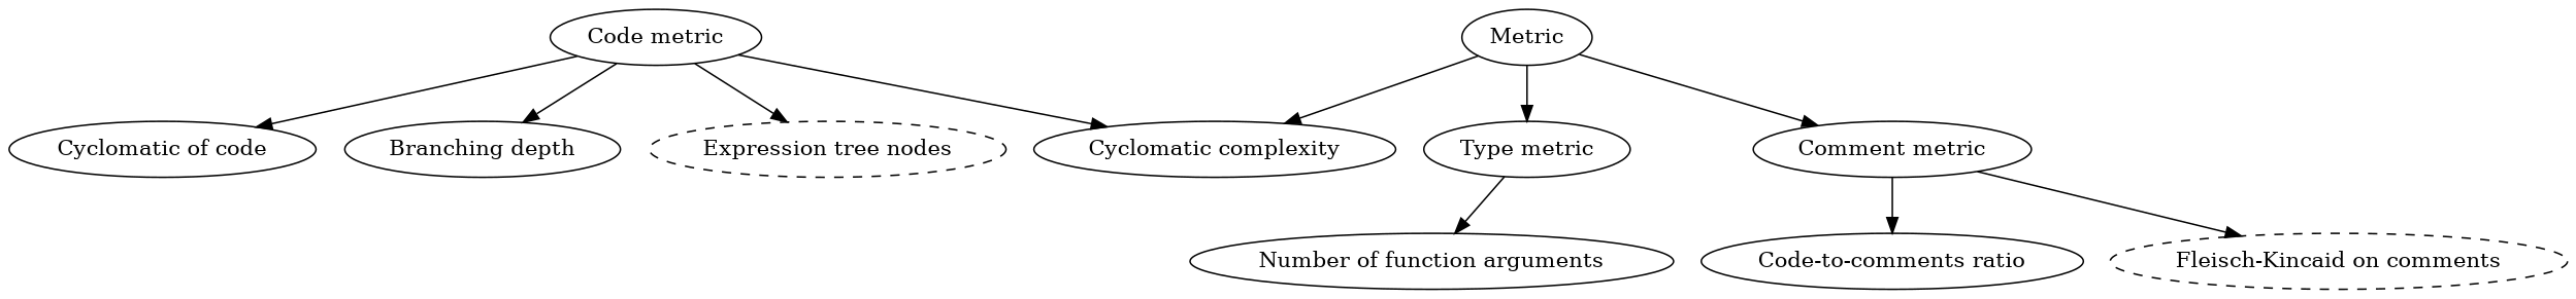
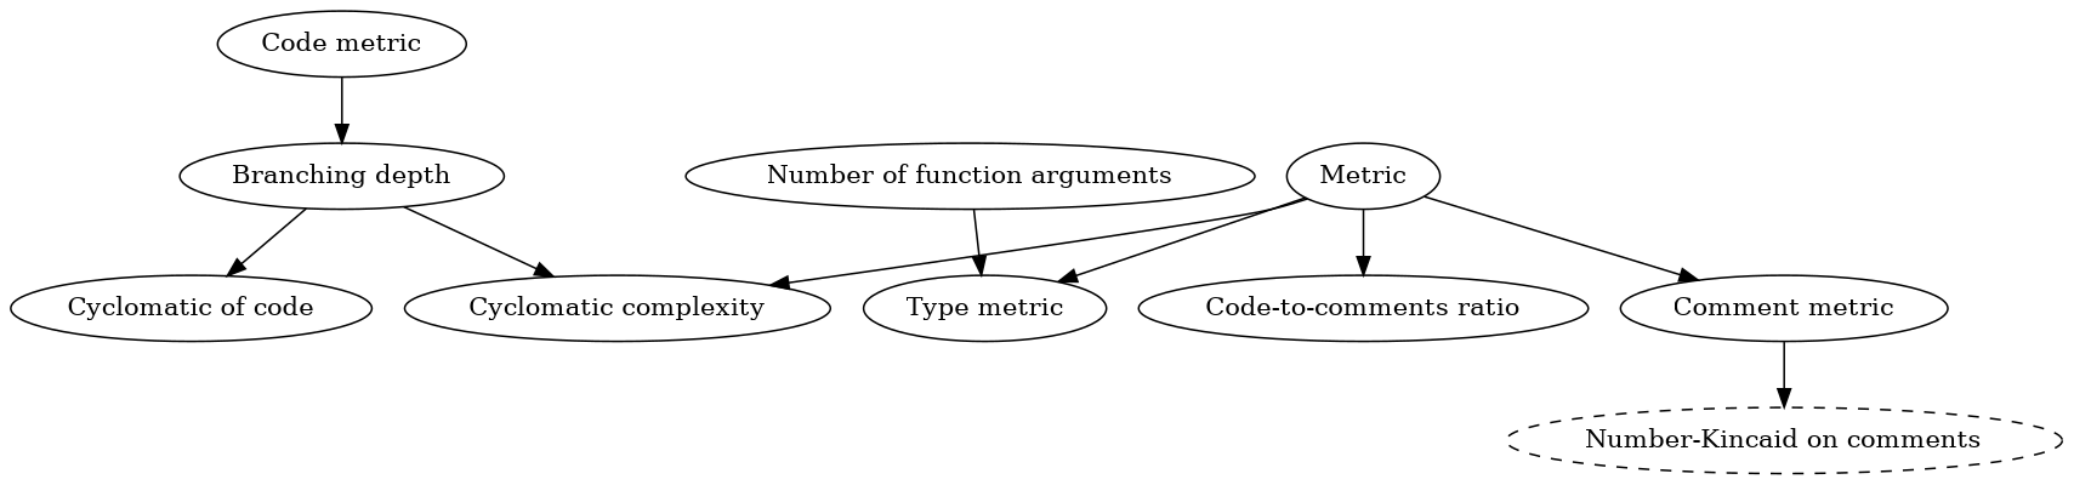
  digraph {
    rankdir=TB
    n1 [label="Code metric"]
    n2 [label="Cyclomatic of code"]
    "Cyclomatic complexity"
    "Branching depth"
-   n5 [label="Expression tree nodes" style=dashed]
    n6 [label="Type metric"]
    Metric
    n8 [label="Comment metric"]
    "Number of function arguments"
    n10 [label="Code-to-comments ratio"]
-   n11 [label="Fleisch-Kincaid on comments" style=dashed]
-   n1 -> n2
-   n1 -> "Cyclomatic complexity"
+   n11 [label="Number-Kincaid on comments" style=dashed]
+   "Branching depth" -> n2
+   "Branching depth" -> "Cyclomatic complexity"
    n1 -> "Branching depth"
-   n1 -> n5
-   n6 -> "Number of function arguments"
+   "Number of function arguments" -> n6
    Metric -> "Cyclomatic complexity"
    Metric -> n6
    Metric -> n8
-   n8 -> n10
+   Metric -> n10
    n8 -> n11
  }
